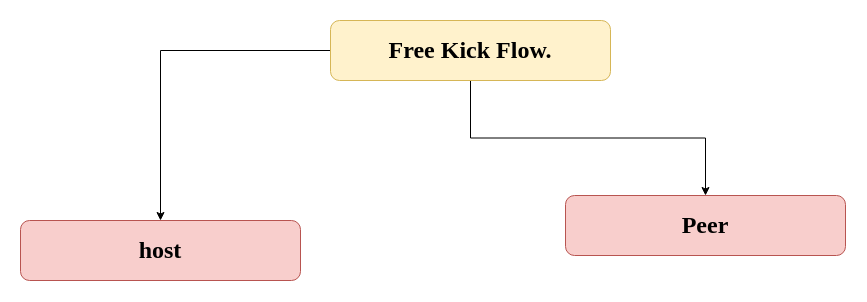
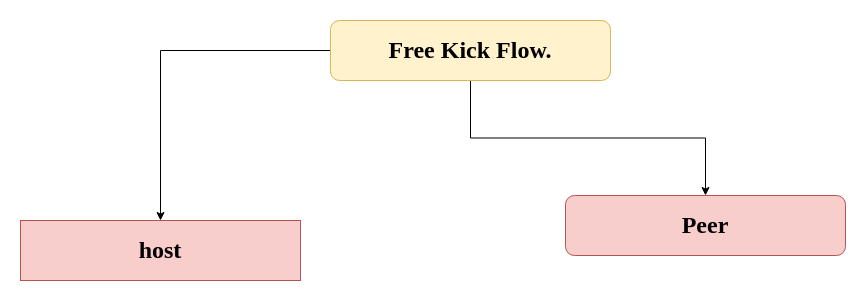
  <mxCell id="0" />
  <mxCell id="1" parent="0" />
  <mxCell id="2" style="edgeStyle=orthogonalEdgeStyle;rounded=0;orthogonalLoop=1;jettySize=auto;html=1;" edge="1" parent="1" source="4" target="6"><mxGeometry relative="1" as="geometry" /></mxCell>
  <mxCell id="3" style="edgeStyle=orthogonalEdgeStyle;rounded=0;orthogonalLoop=1;jettySize=auto;html=1;entryX=0.5;entryY=0;entryDx=0;entryDy=0;" edge="1" parent="1" source="4" target="5"><mxGeometry relative="1" as="geometry" /></mxCell>
  <mxCell id="4" value="&lt;b&gt;&lt;font face=&quot;Comic Sans MS&quot; style=&quot;font-size: 24px&quot;&gt;Free Kick Flow.&lt;/font&gt;&lt;/b&gt;" style="rounded=1;whiteSpace=wrap;html=1;fillColor=#fff2cc;strokeColor=#d6b656;" vertex="1" parent="1"><mxGeometry x="330" y="20" width="280" height="60" as="geometry" /></mxCell>
  <mxCell id="5" value="&lt;b&gt;&lt;font face=&quot;Comic Sans MS&quot; style=&quot;font-size: 24px&quot;&gt;Peer&lt;/font&gt;&lt;/b&gt;" style="rounded=1;whiteSpace=wrap;html=1;fillColor=#f8cecc;strokeColor=#b85450;" vertex="1" parent="1"><mxGeometry x="565" y="195" width="280" height="60" as="geometry" /></mxCell>
- <mxCell id="6" value="&lt;font face=&quot;Comic Sans MS&quot;&gt;&lt;span style=&quot;font-size: 24px&quot;&gt;&lt;b&gt;host&lt;/b&gt;&lt;/span&gt;&lt;/font&gt;" style="rounded=1;whiteSpace=wrap;html=1;fillColor=#f8cecc;strokeColor=#b85450;" vertex="1" parent="1"><mxGeometry x="20" y="220" width="280" height="60" as="geometry" /></mxCell>
+ <mxCell id="6" value="&lt;font face=&quot;Comic Sans MS&quot;&gt;&lt;span style=&quot;font-size: 24px&quot;&gt;&lt;b&gt;host&lt;/b&gt;&lt;/span&gt;&lt;/font&gt;" style="whiteSpace=wrap;html=1;fillColor=#f8cecc;strokeColor=#b85450;rounded=0;" vertex="1" parent="1"><mxGeometry x="20" y="220" width="280" height="60" as="geometry" /></mxCell>
